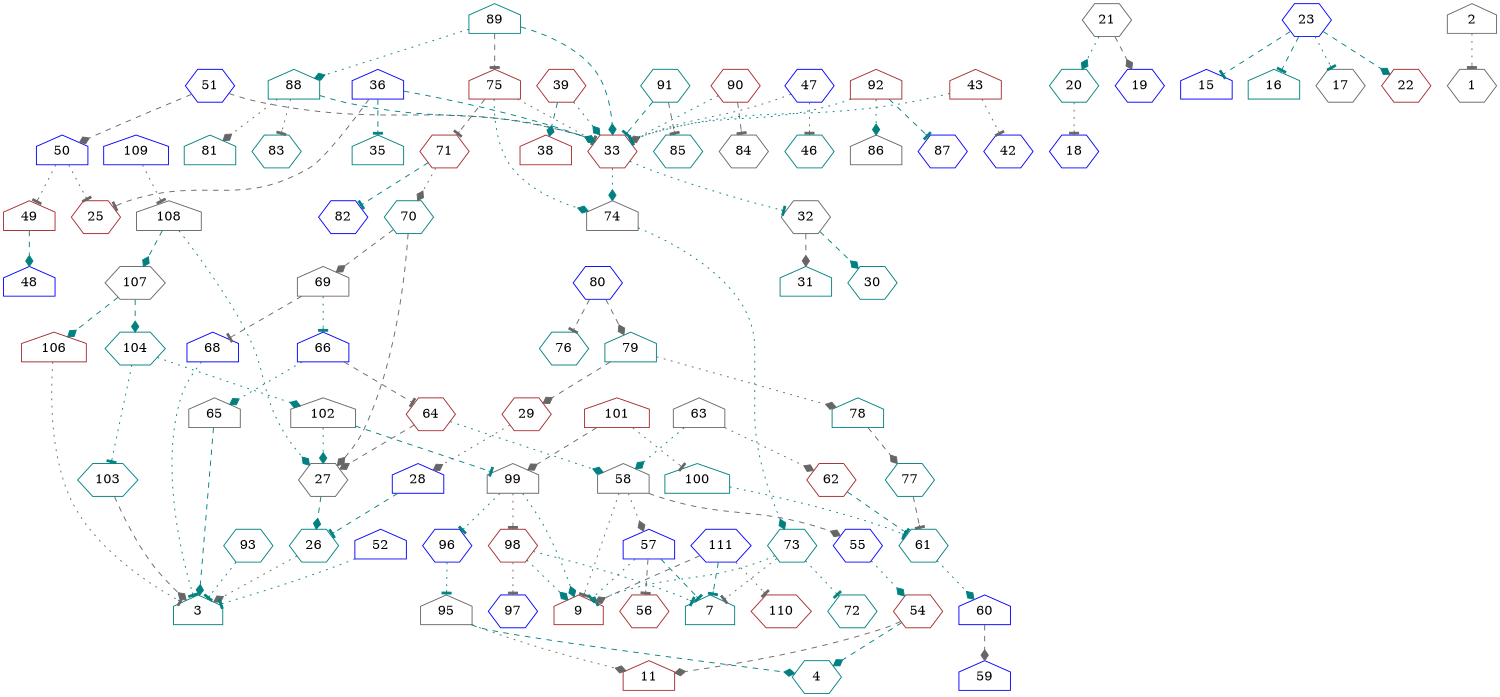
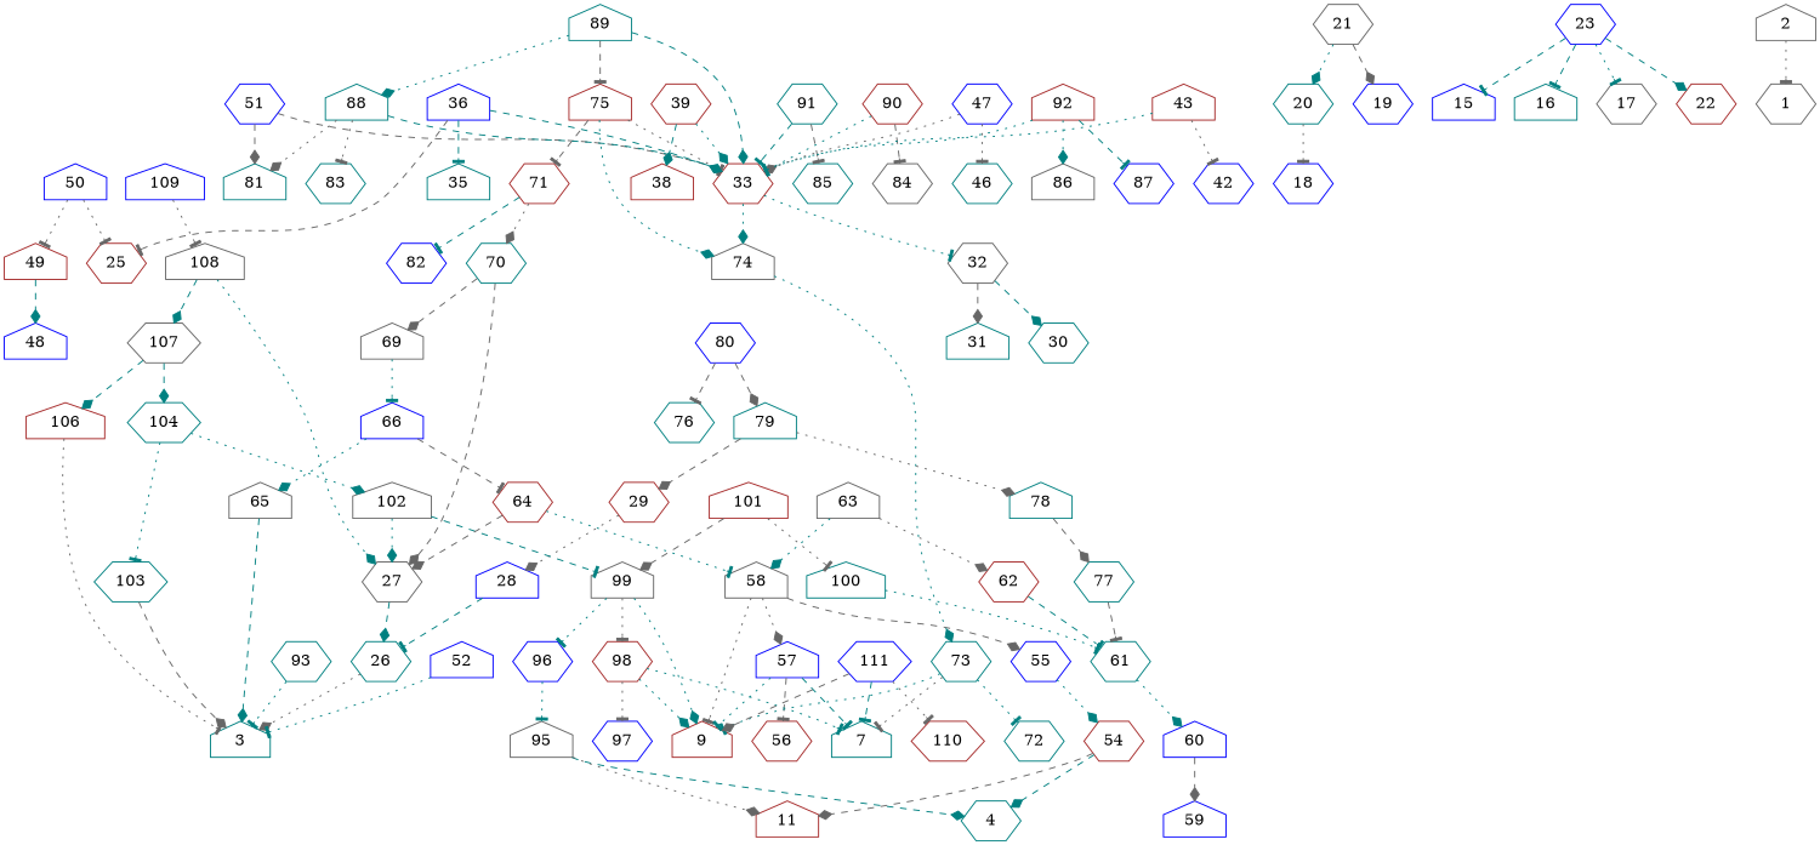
  digraph {
    fontname="DejaVu Serif"
    node [color=teal fontname="DejaVu Serif" shape=hexagon]
    edge [arrowhead=tee color=teal fontname="DejaVu Serif" style=dotted]
    3 [shape=house]
    26
    27 [color=gray40]
    18 [color=blue]
    20
    21 [color=gray40]
    19 [color=blue]
    23 [color=blue]
    15 [color=blue shape=house]
    16 [shape=house]
    17 [color=gray40]
    22 [color=brown]
    28 [color=blue shape=house]
    29 [color=brown]
    58 [color=gray40 shape=house]
    55 [color=blue]
    57 [color=blue shape=house]
    9 [color=brown shape=house]
    54 [color=brown]
    56 [color=brown]
    7 [shape=house]
    4
    11 [color=brown shape=house]
    51 [color=blue]
    33 [color=brown]
    50 [color=blue shape=house]
    32 [color=gray40]
    74 [color=gray40 shape=house]
    25 [color=brown]
    49 [color=brown shape=house]
    30
    31 [shape=house]
    2 [color=gray40 shape=house]
    1 [color=gray40]
    48 [color=blue shape=house]
    52 [color=blue shape=house]
    88 [shape=house]
    81 [shape=house]
    83
    82 [color=blue]
    89 [shape=house]
    75 [color=brown shape=house]
    71 [color=brown]
    73
    70
    111 [color=blue]
    110 [color=brown]
    80 [color=blue]
    79 [shape=house]
    76
    78 [shape=house]
    77
    108 [color=gray40 shape=house]
    107 [color=gray40]
    106 [color=brown shape=house]
    104
    102 [color=gray40 shape=house]
    103
    109 [color=blue shape=house]
    99 [color=gray40 shape=house]
    96 [color=blue]
    98 [color=brown]
    95 [color=gray40 shape=house]
    97 [color=blue]
    100 [shape=house]
    61
    60 [color=blue shape=house]
    59 [color=blue shape=house]
    101 [color=brown shape=house]
    39 [color=brown]
    38 [color=brown shape=house]
    36 [color=blue shape=house]
    35 [shape=house]
    62 [color=brown]
    63 [color=gray40 shape=house]
    64 [color=brown]
    65 [color=gray40 shape=house]
    66 [color=blue shape=house]
-   68 [color=blue shape=house]
    69 [color=gray40 shape=house]
    91
    85
    90 [color=brown]
    84 [color=gray40]
    93
    92 [color=brown shape=house]
    86 [color=gray40 shape=house]
    87 [color=blue]
    47 [color=blue]
    46
    43 [color=brown shape=house]
    42 [color=blue]
    72
    26 -> 3 [arrowhead=diamond color=gray40]
    27 -> 26 [arrowhead=diamond style=dashed]
    20 -> 18 [color=gray40]
    21 -> 20 [arrowhead=diamond]
    21 -> 19 [arrowhead=diamond color=gray40 style=dashed]
    23 -> 15 [style=dashed]
    23 -> 16 [style=dashed]
    23 -> 17
    23 -> 22 [arrowhead=diamond style=dashed]
    28 -> 26 [style=dashed]
    29 -> 28 [arrowhead=diamond color=gray40]
    58 -> 55 [arrowhead=diamond color=gray40 style=dashed]
    58 -> 57 [arrowhead=diamond color=gray40]
    58 -> 9 [color=gray40]
    55 -> 54 [arrowhead=diamond]
    57 -> 9
    57 -> 56 [color=gray40 style=dashed]
    57 -> 7 [style=dashed]
    54 -> 4 [arrowhead=diamond style=dashed]
    54 -> 11 [arrowhead=diamond color=gray40 style=dashed]
    51 -> 33 [color=gray40 style=dashed]
-   51 -> 50 [arrowhead=diamond color=gray40 style=dashed]
+   51 -> 81 [arrowhead=diamond color=gray40 style=dashed]
    33 -> 32
    33 -> 74 [arrowhead=diamond]
    50 -> 25 [color=gray40]
    50 -> 49 [color=gray40]
    32 -> 30 [arrowhead=diamond style=dashed]
    32 -> 31 [arrowhead=diamond color=gray40 style=dashed]
    74 -> 73 [arrowhead=diamond]
    49 -> 48 [arrowhead=diamond style=dashed]
    2 -> 1 [color=gray40]
    52 -> 3
    88 -> 33 [arrowhead=diamond style=dashed]
    88 -> 81 [arrowhead=diamond color=gray40]
    88 -> 83 [color=gray40]
    89 -> 33 [arrowhead=diamond style=dashed]
    89 -> 88 [arrowhead=diamond]
    89 -> 75 [color=gray40 style=dashed]
    75 -> 33 [color=gray40]
    75 -> 74 [arrowhead=diamond]
    75 -> 71 [color=gray40 style=dashed]
    71 -> 82 [style=dashed]
    71 -> 70 [arrowhead=diamond color=gray40]
    73 -> 9
    73 -> 7 [color=gray40]
    73 -> 72
    70 -> 27 [arrowhead=diamond color=gray40 style=dashed]
    70 -> 69 [arrowhead=diamond color=gray40 style=dashed]
    111 -> 9 [arrowhead=diamond color=gray40 style=dashed]
    111 -> 7 [style=dashed]
    111 -> 110 [color=gray40]
    80 -> 79 [arrowhead=diamond color=gray40 style=dashed]
    80 -> 76 [color=gray40 style=dashed]
    79 -> 29 [arrowhead=diamond color=gray40 style=dashed]
    79 -> 78 [arrowhead=diamond color=gray40]
    78 -> 77 [arrowhead=diamond color=gray40 style=dashed]
    77 -> 61 [color=gray40 style=dashed]
    108 -> 27 [arrowhead=diamond]
    108 -> 107 [arrowhead=diamond style=dashed]
    107 -> 106 [arrowhead=diamond style=dashed]
    107 -> 104 [arrowhead=diamond style=dashed]
    106 -> 3 [color=gray40]
    104 -> 102 [arrowhead=diamond]
    104 -> 103
    102 -> 27 [arrowhead=diamond]
    102 -> 99 [style=dashed]
    103 -> 3 [arrowhead=diamond color=gray40 style=dashed]
    109 -> 108 [color=gray40]
    99 -> 9 [arrowhead=diamond]
    99 -> 96
    99 -> 98 [color=gray40]
    96 -> 95
    98 -> 9 [arrowhead=diamond]
    98 -> 7
    98 -> 97 [color=gray40]
    95 -> 4 [arrowhead=diamond style=dashed]
    95 -> 11 [arrowhead=diamond color=gray40]
    100 -> 61
    61 -> 60 [arrowhead=diamond]
    60 -> 59 [arrowhead=diamond color=gray40 style=dashed]
    101 -> 99 [arrowhead=diamond color=gray40 style=dashed]
    101 -> 100 [color=gray40]
    39 -> 33 [arrowhead=diamond]
    39 -> 38 [arrowhead=diamond style=dashed]
    36 -> 33 [arrowhead=diamond style=dashed]
    36 -> 25 [color=gray40 style=dashed]
    36 -> 35 [style=dashed]
    62 -> 61 [style=dashed]
    63 -> 58 [arrowhead=diamond]
    63 -> 62 [arrowhead=diamond color=gray40]
    64 -> 27 [arrowhead=diamond color=gray40 style=dashed]
-   64 -> 58 [arrowhead=diamond]
+   64 -> 58
    65 -> 3 [arrowhead=diamond style=dashed]
    66 -> 64 [color=gray40 style=dashed]
    66 -> 65 [arrowhead=diamond]
-   68 -> 3
    69 -> 66
-   69 -> 68 [color=gray40 style=dashed]
    91 -> 33 [style=dashed]
    91 -> 85 [color=gray40 style=dashed]
    90 -> 33
    90 -> 84 [color=gray40 style=dashed]
    93 -> 3
    92 -> 33
    92 -> 86 [arrowhead=diamond]
    92 -> 87 [style=dashed]
    47 -> 33 [arrowhead=diamond color=gray40]
    47 -> 46 [color=gray40]
    43 -> 33
    43 -> 42 [color=gray40]
  }
